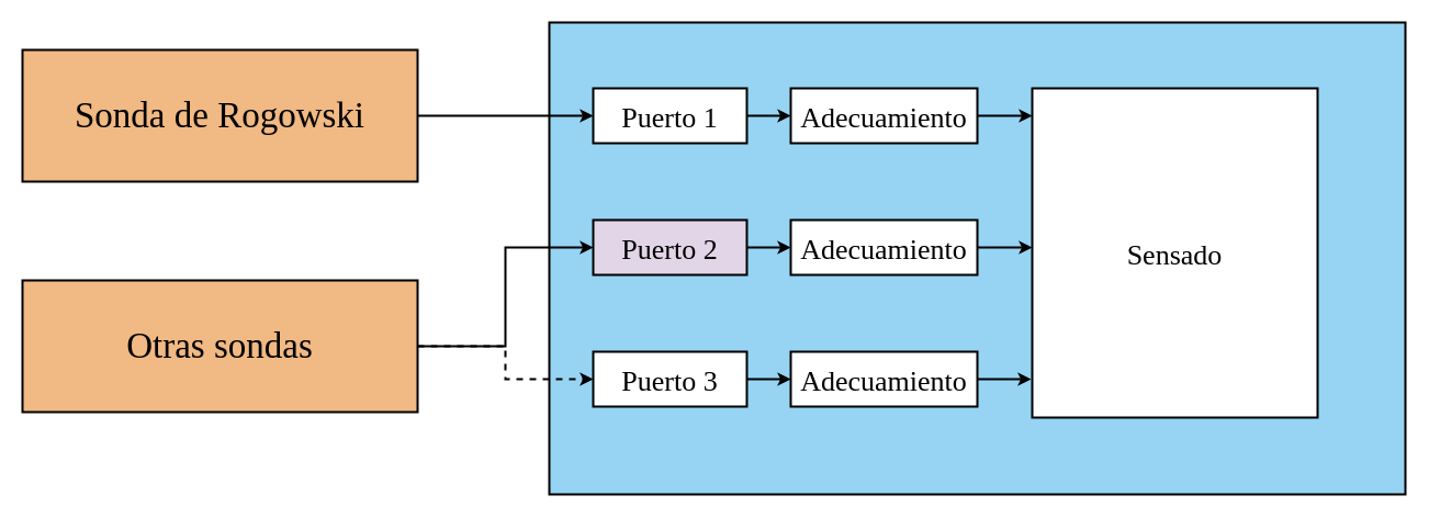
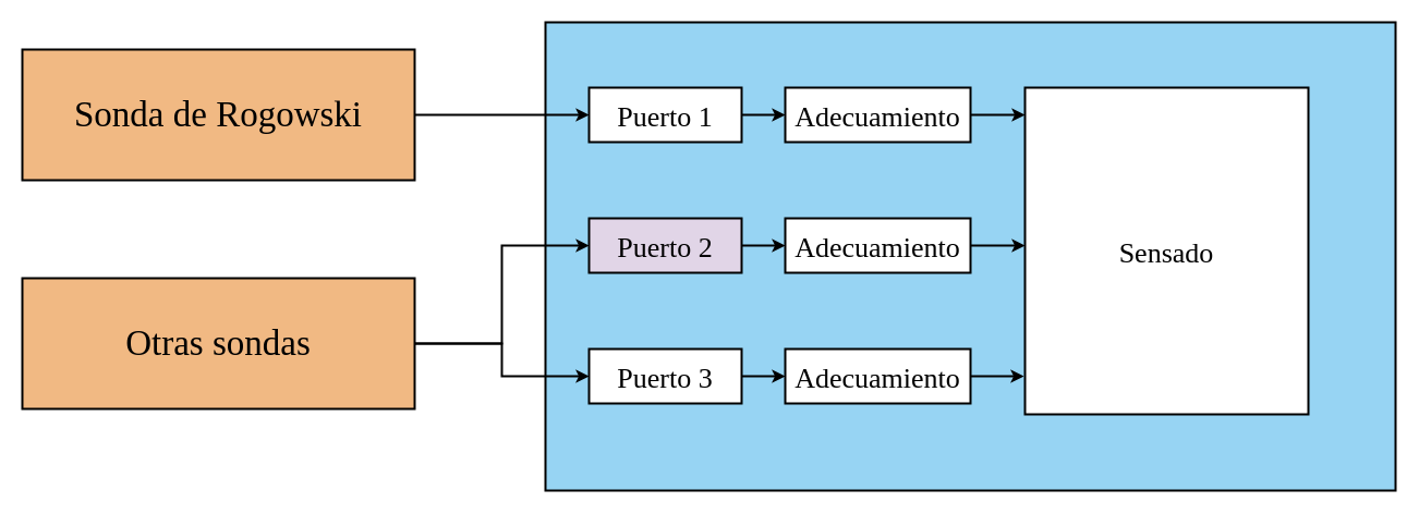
  <mxCell id="0" />
  <mxCell id="1" parent="0" />
  <mxCell id="2" value="" style="whiteSpace=wrap;fontSize=33;glass=0;strokeWidth=2;shadow=0;fontStyle=0;html=1;fontFamily=CMU Serif;fillColor=#61bdeda7;" parent="1" vertex="1"><mxGeometry x="500" y="20" width="780" height="430" as="geometry" /></mxCell>
  <mxCell id="3" style="edgeStyle=orthogonalEdgeStyle;rounded=0;orthogonalLoop=1;jettySize=auto;html=1;entryX=0;entryY=0.5;entryDx=0;entryDy=0;strokeWidth=2;" edge="1" parent="1" source="4" target="9"><mxGeometry relative="1" as="geometry" /></mxCell>
  <mxCell id="4" value="Sonda de Rogowski" style="whiteSpace=wrap;fontSize=33;glass=0;strokeWidth=2;shadow=0;fontStyle=0;html=1;fontFamily=CMU Serif;fillColor=#eda661c7;" parent="1" vertex="1"><mxGeometry x="20" y="45" width="360" height="120" as="geometry" /></mxCell>
  <mxCell id="5" style="edgeStyle=orthogonalEdgeStyle;rounded=0;orthogonalLoop=1;jettySize=auto;html=1;entryX=0;entryY=0.5;entryDx=0;entryDy=0;strokeWidth=2;" edge="1" parent="1" source="7" target="11"><mxGeometry relative="1" as="geometry" /></mxCell>
- <mxCell id="6" style="edgeStyle=orthogonalEdgeStyle;rounded=0;orthogonalLoop=1;jettySize=auto;html=1;entryX=0;entryY=0.5;entryDx=0;entryDy=0;strokeWidth=2;dashed=1;" edge="1" parent="1" source="7" target="13"><mxGeometry relative="1" as="geometry" /></mxCell>
+ <mxCell id="6" style="edgeStyle=orthogonalEdgeStyle;rounded=0;orthogonalLoop=1;jettySize=auto;html=1;entryX=0;entryY=0.5;entryDx=0;entryDy=0;strokeWidth=2;" edge="1" parent="1" source="7" target="13"><mxGeometry relative="1" as="geometry" /></mxCell>
  <mxCell id="7" value="Otras sondas" style="whiteSpace=wrap;fontSize=33;glass=0;strokeWidth=2;shadow=0;fontStyle=0;html=1;fontFamily=CMU Serif;fillColor=#eda661c7;" parent="1" vertex="1"><mxGeometry x="20" y="255" width="360" height="120" as="geometry" /></mxCell>
  <mxCell id="8" style="edgeStyle=orthogonalEdgeStyle;rounded=0;orthogonalLoop=1;jettySize=auto;html=1;exitX=1;exitY=0.5;exitDx=0;exitDy=0;strokeWidth=2;" edge="1" parent="1" source="9" target="15"><mxGeometry relative="1" as="geometry" /></mxCell>
  <mxCell id="9" value="&lt;font style=&quot;font-size: 26px&quot;&gt;Puerto 1&lt;/font&gt;" style="whiteSpace=wrap;fontSize=33;glass=0;strokeWidth=2;shadow=0;fontStyle=0;html=1;fontFamily=CMU Serif;" vertex="1" parent="1"><mxGeometry x="540" y="80" width="140" height="50" as="geometry" /></mxCell>
  <mxCell id="10" style="edgeStyle=orthogonalEdgeStyle;rounded=0;orthogonalLoop=1;jettySize=auto;html=1;exitX=1;exitY=0.5;exitDx=0;exitDy=0;entryX=0;entryY=0.5;entryDx=0;entryDy=0;strokeWidth=2;" edge="1" parent="1" source="11" target="17"><mxGeometry relative="1" as="geometry" /></mxCell>
  <mxCell id="11" value="&lt;font style=&quot;font-size: 26px&quot;&gt;Puerto 2&lt;/font&gt;" style="whiteSpace=wrap;fontSize=33;glass=0;strokeWidth=2;shadow=0;fontStyle=0;html=1;fontFamily=CMU Serif;fillColor=#e1d5e7;" vertex="1" parent="1"><mxGeometry x="540" y="200" width="140" height="50" as="geometry" /></mxCell>
  <mxCell id="12" style="edgeStyle=orthogonalEdgeStyle;rounded=0;orthogonalLoop=1;jettySize=auto;html=1;exitX=1;exitY=0.5;exitDx=0;exitDy=0;entryX=0;entryY=0.5;entryDx=0;entryDy=0;strokeWidth=2;" edge="1" parent="1" source="13" target="19"><mxGeometry relative="1" as="geometry" /></mxCell>
  <mxCell id="13" value="&lt;font style=&quot;font-size: 26px&quot;&gt;Puerto 3&lt;/font&gt;" style="whiteSpace=wrap;fontSize=33;glass=0;strokeWidth=2;shadow=0;fontStyle=0;html=1;fontFamily=CMU Serif;" vertex="1" parent="1"><mxGeometry x="540" y="320" width="140" height="50" as="geometry" /></mxCell>
  <mxCell id="14" style="edgeStyle=orthogonalEdgeStyle;rounded=0;orthogonalLoop=1;jettySize=auto;html=1;strokeWidth=2;" edge="1" parent="1" source="15"><mxGeometry relative="1" as="geometry"><mxPoint x="940" y="105" as="targetPoint" /></mxGeometry></mxCell>
  <mxCell id="15" value="&lt;font style=&quot;font-size: 26px&quot;&gt;Adecuamiento&lt;/font&gt;" style="whiteSpace=wrap;fontSize=33;glass=0;strokeWidth=2;shadow=0;fontStyle=0;html=1;fontFamily=CMU Serif;" vertex="1" parent="1"><mxGeometry x="720" y="80" width="170" height="50" as="geometry" /></mxCell>
  <mxCell id="16" value="" style="edgeStyle=orthogonalEdgeStyle;rounded=0;orthogonalLoop=1;jettySize=auto;html=1;strokeWidth=2;" edge="1" parent="1" source="17"><mxGeometry relative="1" as="geometry"><mxPoint x="940" y="225" as="targetPoint" /></mxGeometry></mxCell>
  <mxCell id="17" value="&lt;font style=&quot;font-size: 26px&quot;&gt;Adecuamiento&lt;/font&gt;" style="whiteSpace=wrap;fontSize=33;glass=0;strokeWidth=2;shadow=0;fontStyle=0;html=1;fontFamily=CMU Serif;" vertex="1" parent="1"><mxGeometry x="720" y="200" width="170" height="50" as="geometry" /></mxCell>
  <mxCell id="18" style="edgeStyle=orthogonalEdgeStyle;rounded=0;orthogonalLoop=1;jettySize=auto;html=1;strokeWidth=2;" edge="1" parent="1" source="19"><mxGeometry relative="1" as="geometry"><mxPoint x="939" y="345" as="targetPoint" /></mxGeometry></mxCell>
  <mxCell id="19" value="&lt;font style=&quot;font-size: 26px&quot;&gt;Adecuamiento&lt;/font&gt;" style="whiteSpace=wrap;fontSize=33;glass=0;strokeWidth=2;shadow=0;fontStyle=0;html=1;fontFamily=CMU Serif;" vertex="1" parent="1"><mxGeometry x="720" y="320" width="170" height="50" as="geometry" /></mxCell>
  <mxCell id="20" value="&lt;font style=&quot;font-size: 26px&quot;&gt;Sensado&lt;/font&gt;" style="whiteSpace=wrap;fontSize=33;glass=0;strokeWidth=2;shadow=0;fontStyle=0;html=1;fontFamily=CMU Serif;" vertex="1" parent="1"><mxGeometry x="940" y="80" width="260" height="300" as="geometry" /></mxCell>
